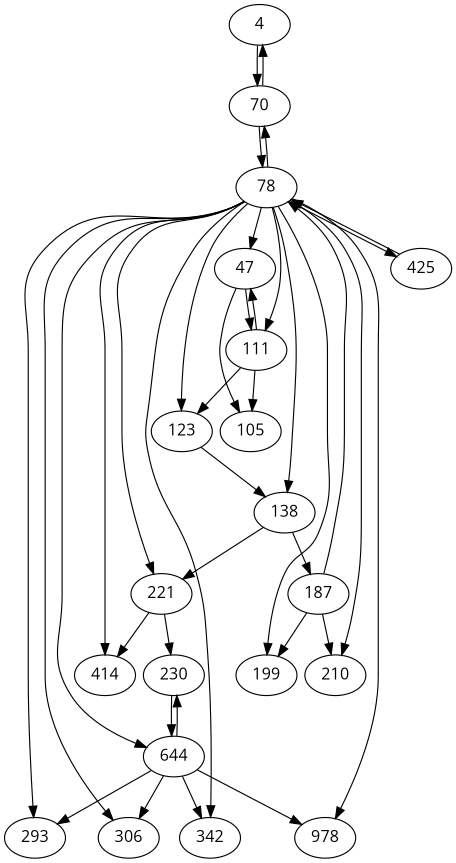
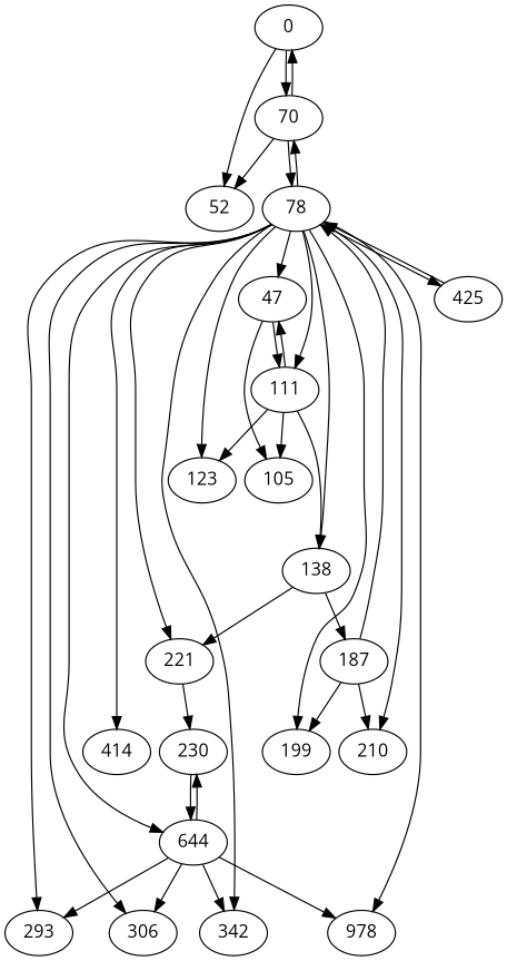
  digraph {
    fontname="Open Sans"
    nodesep=0.1
    node [fixedsize=false fontname="Open Sans"]
    edge [fontname="Open Sans"]
-   n1 [label=4]
+   n1 [label=0]
+   n2 [label=52]
    n3 [label=70]
    n4 [label=78]
    n5 [label=47]
    n6 [label=425]
    n7 [label=111]
    n8 [label=123]
    n9 [label=138]
    n10 [label=199]
    n11 [label=210]
    n12 [label=221]
    n13 [label=644]
    n14 [label=293]
    n15 [label=306]
    n16 [label=342]
    n17 [label=978]
    n18 [label=414]
    n19 [label=105]
    n20 [label=187]
    n21 [label=230]
+   n1 -> n2
    n1 -> n3
    n3 -> n1
+   n3 -> n2
    n3 -> n4
    n4 -> n3
    n4 -> n5
    n4 -> n6
    n4 -> n7
    n4 -> n8
    n4 -> n9
    n4 -> n10
    n4 -> n11
    n4 -> n12
    n4 -> n13
    n4 -> n14
    n4 -> n15
    n4 -> n16
    n4 -> n17
    n4 -> n18
    n5 -> n7
    n5 -> n19
    n6 -> n4
    n7 -> n5
    n7 -> n8
-   n8 -> n9
+   n7 -> n9
    n7 -> n19
    n9 -> n12
    n9 -> n20
-   n12 -> n18
    n12 -> n21
    n13 -> n14
    n13 -> n15
    n13 -> n16
    n13 -> n17
    n13 -> n21
    n20 -> n4
    n20 -> n10
    n20 -> n11
    n21 -> n13
  }
